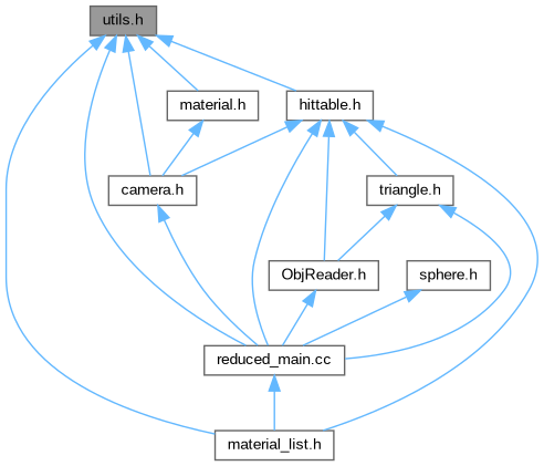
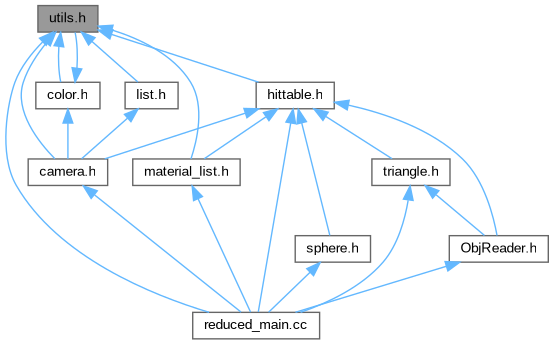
  digraph {
    fontname="Liberation Sans"
    node [color=grey40 fillcolor=white fontname="Liberation Sans" fontsize=10 shape=box style=filled]
    edge [color=steelblue1 dir=back fontname="Liberation Sans" fontsize=10 labelfontname=Helvetica labelfontsize=10 style=solid]
    n1 [color=gray40 fillcolor=grey60 fontcolor=black height=0.2 label="utils.h" width=0.4]
    n2 [height=0.2 label="reduced_main.cc" width=0.4]
    n3 [height=0.2 label="camera.h" width=0.4]
+   n4 [height=0.2 label="color.h" width=0.4]
    n5 [height=0.2 label="hittable.h" width=0.4]
    n6 [height=0.2 label="material_list.h" width=0.4]
-   n7 [height=0.2 label="material.h" width=0.4]
+   n7 [height=0.2 label="list.h" width=0.4]
    n8 [height=0.2 label="ObjReader.h" width=0.4]
    n9 [height=0.2 label="sphere.h" width=0.4]
    n10 [height=0.2 label="triangle.h" width=0.4]
    n1 -> n2
    n1 -> n3
+   n1 -> n4
    n1 -> n5
    n1 -> n6
    n1 -> n7
    n3 -> n2
+   n4 -> n1
+   n4 -> n3
    n5 -> n2
    n5 -> n3
    n5 -> n6
    n5 -> n8
+   n5 -> n9
    n5 -> n10
-   n2 -> n6
+   n6 -> n2
    n7 -> n3
    n8 -> n2
    n9 -> n2
    n10 -> n2
    n10 -> n8
  }
